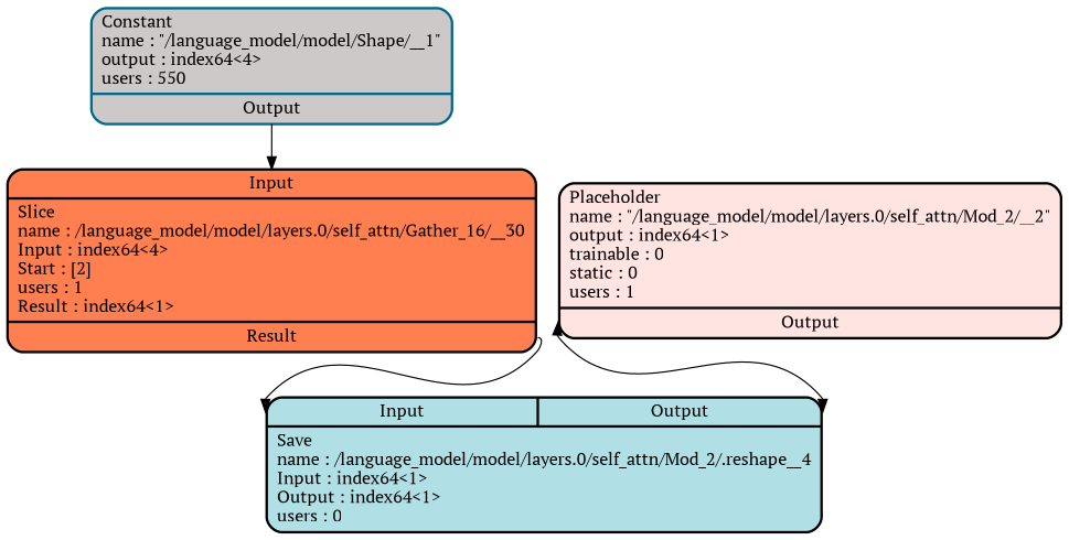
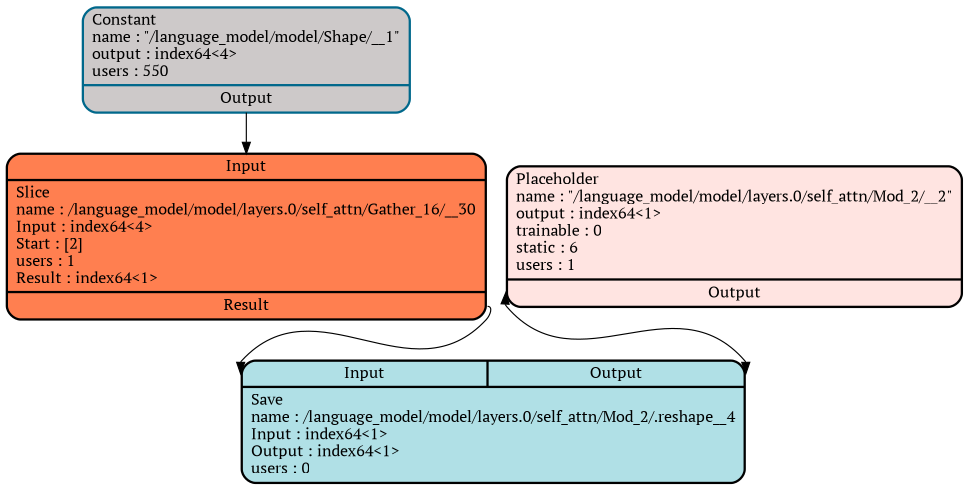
  digraph {
    rankdir=TB
    fontname="PT Serif"
    node [penwidth=2 shape=record style="filled,rounded" fontname="PT Serif"]
    edge [headport=Input tailport=Output fontname="PT Serif"]
    n1 [fillcolor=PowderBlue label="{{<Input>Input|<Output>Output}|{Save\lname : /language_model/model/layers.0/self_attn/Mod_2/.reshape__4\lInput : index64\<1\>\lOutput : index64\<1\>\lusers : 0\l}}"]
    n2 [fillcolor=Coral label="{{<Input>Input}|{Slice\lname : /language_model/model/layers.0/self_attn/Gather_16/__30\lInput : index64\<4\>\lStart : [2]\lusers : 1\lResult : index64\<1\>\l}|{<Result>Result}}"]
    n3 [color=DeepSkyBlue4 fillcolor=Snow3 label="{{Constant\lname : \"/language_model/model/Shape/__1\"\loutput : index64\<4\>\lusers : 550\l}|{<Output>Output}}"]
-   n4 [fillcolor=MistyRose1 label="{{Placeholder\lname : \"/language_model/model/layers.0/self_attn/Mod_2/__2\"\loutput : index64\<1\>\ltrainable : 0\lstatic : 0\lusers : 1\l}|{<Output>Output}}"]
+   n4 [fillcolor=MistyRose1 label="{{Placeholder\lname : \"/language_model/model/layers.0/self_attn/Mod_2/__2\"\loutput : index64\<1\>\ltrainable : 0\lstatic : 6\lusers : 1\l}|{<Output>Output}}"]
    n2 -> n1 [tailport=Result]
    n3 -> n2
    n4 -> n1 [dir=both headport=Output]
  }
